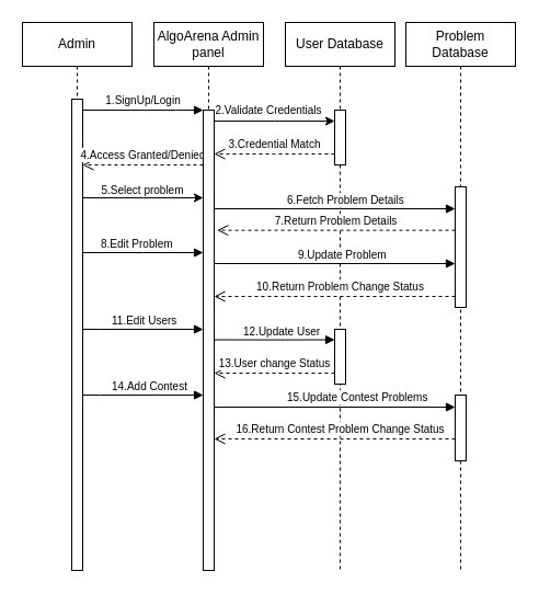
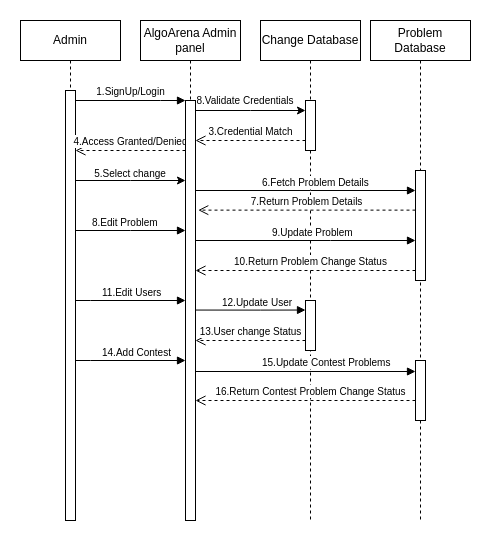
  <mxCell id="0" />
  <mxCell id="1" parent="0" />
  <mxCell id="2" value="Admin" style="shape=umlLifeline;perimeter=lifelinePerimeter;whiteSpace=wrap;html=1;container=0;dropTarget=0;collapsible=0;recursiveResize=0;outlineConnect=0;portConstraint=eastwest;newEdgeStyle={&quot;edgeStyle&quot;:&quot;elbowEdgeStyle&quot;,&quot;elbow&quot;:&quot;vertical&quot;,&quot;curved&quot;:0,&quot;rounded&quot;:0};" parent="1" vertex="1"><mxGeometry x="20" y="20" width="100" height="500" as="geometry" /></mxCell>
  <mxCell id="3" value="" style="html=1;points=[];perimeter=orthogonalPerimeter;outlineConnect=0;targetShapes=umlLifeline;portConstraint=eastwest;newEdgeStyle={&quot;edgeStyle&quot;:&quot;elbowEdgeStyle&quot;,&quot;elbow&quot;:&quot;vertical&quot;,&quot;curved&quot;:0,&quot;rounded&quot;:0};" parent="2" vertex="1"><mxGeometry x="45" y="70" width="10" height="430" as="geometry" /></mxCell>
  <mxCell id="4" value="AlgoArena Admin panel" style="shape=umlLifeline;perimeter=lifelinePerimeter;whiteSpace=wrap;html=1;container=0;dropTarget=0;collapsible=0;recursiveResize=0;outlineConnect=0;portConstraint=eastwest;newEdgeStyle={&quot;edgeStyle&quot;:&quot;elbowEdgeStyle&quot;,&quot;elbow&quot;:&quot;vertical&quot;,&quot;curved&quot;:0,&quot;rounded&quot;:0};" parent="1" vertex="1"><mxGeometry x="140" y="20" width="100" height="500" as="geometry" /></mxCell>
  <mxCell id="5" value="&lt;font style=&quot;font-size: 10px;&quot;&gt;1.SignUp/Login&lt;/font&gt;" style="html=1;verticalAlign=bottom;endArrow=block;edgeStyle=elbowEdgeStyle;elbow=vertical;curved=0;rounded=0;" parent="1" source="3" target="28" edge="1"><mxGeometry x="-0.008" relative="1" as="geometry"><mxPoint x="175" y="110" as="sourcePoint" /><Array as="points"><mxPoint x="160" y="100" /></Array><mxPoint as="offset" /></mxGeometry></mxCell>
  <mxCell id="6" value="&lt;font style=&quot;font-size: 10px;&quot;&gt;4.Access Granted/Denied&lt;/font&gt;" style="html=1;verticalAlign=bottom;endArrow=open;dashed=1;endSize=8;edgeStyle=elbowEdgeStyle;elbow=vertical;curved=0;rounded=0;" parent="1" edge="1"><mxGeometry relative="1" as="geometry"><mxPoint x="75" y="150" as="targetPoint" /><Array as="points"><mxPoint x="170" y="150" /></Array><mxPoint x="185" y="150" as="sourcePoint" /><mxPoint as="offset" /></mxGeometry></mxCell>
- <mxCell id="7" value="User Database" style="shape=umlLifeline;perimeter=lifelinePerimeter;whiteSpace=wrap;html=1;container=0;dropTarget=0;collapsible=0;recursiveResize=0;outlineConnect=0;portConstraint=eastwest;newEdgeStyle={&quot;edgeStyle&quot;:&quot;elbowEdgeStyle&quot;,&quot;elbow&quot;:&quot;vertical&quot;,&quot;curved&quot;:0,&quot;rounded&quot;:0};" parent="1" vertex="1"><mxGeometry x="260" y="20" width="100" height="500" as="geometry" /></mxCell>
+ <mxCell id="7" value="Change Database" style="shape=umlLifeline;perimeter=lifelinePerimeter;whiteSpace=wrap;html=1;container=0;dropTarget=0;collapsible=0;recursiveResize=0;outlineConnect=0;portConstraint=eastwest;newEdgeStyle={&quot;edgeStyle&quot;:&quot;elbowEdgeStyle&quot;,&quot;elbow&quot;:&quot;vertical&quot;,&quot;curved&quot;:0,&quot;rounded&quot;:0};" parent="1" vertex="1"><mxGeometry x="260" y="20" width="100" height="500" as="geometry" /></mxCell>
  <mxCell id="8" value="" style="html=1;points=[];perimeter=orthogonalPerimeter;outlineConnect=0;targetShapes=umlLifeline;portConstraint=eastwest;newEdgeStyle={&quot;edgeStyle&quot;:&quot;elbowEdgeStyle&quot;,&quot;elbow&quot;:&quot;vertical&quot;,&quot;curved&quot;:0,&quot;rounded&quot;:0};" parent="7" vertex="1"><mxGeometry x="45" y="80" width="10" height="50" as="geometry" /></mxCell>
  <mxCell id="9" value="" style="html=1;points=[];perimeter=orthogonalPerimeter;outlineConnect=0;targetShapes=umlLifeline;portConstraint=eastwest;newEdgeStyle={&quot;edgeStyle&quot;:&quot;elbowEdgeStyle&quot;,&quot;elbow&quot;:&quot;vertical&quot;,&quot;curved&quot;:0,&quot;rounded&quot;:0};" parent="7" vertex="1"><mxGeometry x="45" y="280" width="10" height="50" as="geometry" /></mxCell>
  <mxCell id="10" value="Problem Database" style="shape=umlLifeline;perimeter=lifelinePerimeter;whiteSpace=wrap;html=1;container=0;dropTarget=0;collapsible=0;recursiveResize=0;outlineConnect=0;portConstraint=eastwest;newEdgeStyle={&quot;edgeStyle&quot;:&quot;elbowEdgeStyle&quot;,&quot;elbow&quot;:&quot;vertical&quot;,&quot;curved&quot;:0,&quot;rounded&quot;:0};" parent="1" vertex="1"><mxGeometry x="370" y="20" width="100" height="500" as="geometry" /></mxCell>
  <mxCell id="11" value="" style="html=1;points=[];perimeter=orthogonalPerimeter;outlineConnect=0;targetShapes=umlLifeline;portConstraint=eastwest;newEdgeStyle={&quot;edgeStyle&quot;:&quot;elbowEdgeStyle&quot;,&quot;elbow&quot;:&quot;vertical&quot;,&quot;curved&quot;:0,&quot;rounded&quot;:0};" parent="10" vertex="1"><mxGeometry x="45" y="150" width="10" height="110" as="geometry" /></mxCell>
  <mxCell id="12" value="" style="html=1;points=[];perimeter=orthogonalPerimeter;outlineConnect=0;targetShapes=umlLifeline;portConstraint=eastwest;newEdgeStyle={&quot;edgeStyle&quot;:&quot;elbowEdgeStyle&quot;,&quot;elbow&quot;:&quot;vertical&quot;,&quot;curved&quot;:0,&quot;rounded&quot;:0};" parent="10" vertex="1"><mxGeometry x="45" y="340" width="10" height="60" as="geometry" /></mxCell>
  <mxCell id="13" value="" style="endArrow=classic;html=1;rounded=0;" parent="1" source="28" target="8" edge="1"><mxGeometry width="50" height="50" relative="1" as="geometry"><mxPoint x="200" y="110" as="sourcePoint" /><mxPoint x="430" y="190" as="targetPoint" /><Array as="points"><mxPoint x="250" y="110" /></Array></mxGeometry></mxCell>
- <mxCell id="14" value="&lt;font style=&quot;font-size: 10px;&quot;&gt;2.Validate Credentials&lt;/font&gt;" style="text;html=1;align=center;verticalAlign=middle;whiteSpace=wrap;rounded=0;" parent="1" vertex="1"><mxGeometry x="190" y="90" width="110" height="20" as="geometry" /></mxCell>
+ <mxCell id="14" value="&lt;font style=&quot;font-size: 10px;&quot;&gt;8.Validate Credentials&lt;/font&gt;" style="text;html=1;align=center;verticalAlign=middle;whiteSpace=wrap;rounded=0;" parent="1" vertex="1"><mxGeometry x="190" y="90" width="110" height="20" as="geometry" /></mxCell>
  <mxCell id="15" value="&lt;font style=&quot;font-size: 10px;&quot;&gt;3.Credential Match&lt;/font&gt;" style="html=1;verticalAlign=bottom;endArrow=open;dashed=1;endSize=8;curved=0;rounded=0;" parent="1" source="8" target="28" edge="1"><mxGeometry x="-0.0" relative="1" as="geometry"><mxPoint x="300" y="140" as="sourcePoint" /><mxPoint x="200" y="140" as="targetPoint" /><Array as="points"><mxPoint x="250" y="140" /></Array><mxPoint as="offset" /></mxGeometry></mxCell>
  <mxCell id="16" value="" style="endArrow=classic;html=1;rounded=0;" parent="1" source="3" target="28" edge="1"><mxGeometry width="50" height="50" relative="1" as="geometry"><mxPoint x="80" y="180" as="sourcePoint" /><mxPoint x="180" y="180" as="targetPoint" /><Array as="points"><mxPoint x="130" y="180" /></Array></mxGeometry></mxCell>
- <mxCell id="17" value="&lt;span style=&quot;font-size: 10px;&quot;&gt;5.Select problem&lt;/span&gt;" style="text;html=1;align=center;verticalAlign=middle;whiteSpace=wrap;rounded=0;" parent="1" vertex="1"><mxGeometry x="90" y="167.5" width="80" height="10" as="geometry" /></mxCell>
+ <mxCell id="17" value="&lt;span style=&quot;font-size: 10px;&quot;&gt;5.Select change&lt;/span&gt;" style="text;html=1;align=center;verticalAlign=middle;whiteSpace=wrap;rounded=0;" parent="1" vertex="1"><mxGeometry x="90" y="167.5" width="80" height="10" as="geometry" /></mxCell>
  <mxCell id="18" value="&lt;font style=&quot;font-size: 10px;&quot;&gt;7.Return Problem Details&lt;/font&gt;" style="html=1;verticalAlign=bottom;endArrow=open;dashed=1;endSize=8;curved=0;rounded=0;" parent="1" source="11" edge="1"><mxGeometry relative="1" as="geometry"><mxPoint x="410" y="210" as="sourcePoint" /><mxPoint x="197.75" y="209.64" as="targetPoint" /></mxGeometry></mxCell>
  <mxCell id="19" value="" style="endArrow=block;endFill=1;html=1;edgeStyle=orthogonalEdgeStyle;align=left;verticalAlign=top;rounded=0;" parent="1" source="28" target="11" edge="1"><mxGeometry x="-0.938" y="-60" relative="1" as="geometry"><mxPoint x="200" y="190.003" as="sourcePoint" /><mxPoint x="410" y="190" as="targetPoint" /><Array as="points"><mxPoint x="310" y="190" /><mxPoint x="310" y="190" /></Array><mxPoint as="offset" /></mxGeometry></mxCell>
  <mxCell id="20" value="&lt;font style=&quot;font-size: 10px;&quot;&gt;6.Fetch Problem Details&lt;/font&gt;" style="edgeLabel;resizable=0;html=1;align=left;verticalAlign=bottom;" parent="19" connectable="0" vertex="1"><mxGeometry x="-1" relative="1" as="geometry"><mxPoint x="65" as="offset" /></mxGeometry></mxCell>
  <mxCell id="21" value="" style="endArrow=block;endFill=1;html=1;edgeStyle=orthogonalEdgeStyle;align=left;verticalAlign=top;rounded=0;" parent="1" source="3" target="28" edge="1"><mxGeometry x="-1" relative="1" as="geometry"><mxPoint x="80" y="230" as="sourcePoint" /><mxPoint x="190" y="231" as="targetPoint" /><Array as="points"><mxPoint x="130" y="230" /><mxPoint x="130" y="230" /></Array></mxGeometry></mxCell>
  <mxCell id="22" value="&lt;span style=&quot;font-size: 10px;&quot;&gt;8.Edit Problem&lt;/span&gt;" style="edgeLabel;resizable=0;html=1;align=left;verticalAlign=bottom;" parent="21" connectable="0" vertex="1"><mxGeometry x="-1" relative="1" as="geometry"><mxPoint x="15" as="offset" /></mxGeometry></mxCell>
  <mxCell id="23" value="" style="endArrow=block;endFill=1;html=1;edgeStyle=orthogonalEdgeStyle;align=left;verticalAlign=top;rounded=0;" parent="1" source="28" target="11" edge="1"><mxGeometry x="-1" relative="1" as="geometry"><mxPoint x="200" y="240" as="sourcePoint" /><mxPoint x="390" y="240" as="targetPoint" /><Array as="points"><mxPoint x="330" y="240" /><mxPoint x="330" y="240" /></Array></mxGeometry></mxCell>
  <mxCell id="24" value="&lt;span style=&quot;font-size: 10px;&quot;&gt;9.Update Problem&lt;/span&gt;" style="edgeLabel;resizable=0;html=1;align=left;verticalAlign=bottom;" parent="23" connectable="0" vertex="1"><mxGeometry x="-1" relative="1" as="geometry"><mxPoint x="75" as="offset" /></mxGeometry></mxCell>
  <mxCell id="25" value="&lt;span style=&quot;font-size: 10px;&quot;&gt;10.Return Problem Change Status&lt;/span&gt;" style="html=1;verticalAlign=bottom;endArrow=open;dashed=1;endSize=8;curved=0;rounded=0;" parent="1" source="11" target="28" edge="1"><mxGeometry x="-0.045" relative="1" as="geometry"><mxPoint x="415" y="280" as="sourcePoint" /><mxPoint x="360" y="270" as="targetPoint" /><Array as="points"><mxPoint x="380" y="270" /><mxPoint x="370" y="270" /><mxPoint x="360" y="270" /></Array><mxPoint as="offset" /></mxGeometry></mxCell>
  <mxCell id="26" value="" style="endArrow=block;endFill=1;html=1;edgeStyle=orthogonalEdgeStyle;align=left;verticalAlign=top;rounded=0;" parent="1" source="3" target="28" edge="1"><mxGeometry x="-1" relative="1" as="geometry"><mxPoint x="80" y="290" as="sourcePoint" /><mxPoint x="180" y="290" as="targetPoint" /><Array as="points"><mxPoint x="90" y="300" /><mxPoint x="90" y="300" /></Array></mxGeometry></mxCell>
  <mxCell id="27" value="&lt;span style=&quot;font-size: 10px;&quot;&gt;11.Edit Users&lt;/span&gt;" style="edgeLabel;resizable=0;html=1;align=left;verticalAlign=bottom;" parent="26" connectable="0" vertex="1"><mxGeometry x="-1" relative="1" as="geometry"><mxPoint x="25" as="offset" /></mxGeometry></mxCell>
  <mxCell id="28" value="" style="html=1;points=[];perimeter=orthogonalPerimeter;outlineConnect=0;targetShapes=umlLifeline;portConstraint=eastwest;newEdgeStyle={&quot;edgeStyle&quot;:&quot;elbowEdgeStyle&quot;,&quot;elbow&quot;:&quot;vertical&quot;,&quot;curved&quot;:0,&quot;rounded&quot;:0};" parent="1" vertex="1"><mxGeometry x="185" y="100" width="10" height="420" as="geometry" /></mxCell>
  <mxCell id="29" value="" style="endArrow=block;endFill=1;html=1;edgeStyle=orthogonalEdgeStyle;align=left;verticalAlign=top;rounded=0;" parent="1" edge="1"><mxGeometry x="-1" relative="1" as="geometry"><mxPoint x="195" y="309.55" as="sourcePoint" /><mxPoint x="305" y="309.55" as="targetPoint" /><Array as="points"><mxPoint x="260" y="309.55" /><mxPoint x="260" y="309.55" /></Array></mxGeometry></mxCell>
  <mxCell id="30" value="&lt;span style=&quot;font-size: 10px;&quot;&gt;12.Update User&lt;/span&gt;" style="edgeLabel;resizable=0;html=1;align=left;verticalAlign=bottom;" parent="29" connectable="0" vertex="1"><mxGeometry x="-1" relative="1" as="geometry"><mxPoint x="25" as="offset" /></mxGeometry></mxCell>
  <mxCell id="31" value="&lt;span style=&quot;font-size: 10px;&quot;&gt;13.User change Status&lt;/span&gt;" style="html=1;verticalAlign=bottom;endArrow=open;dashed=1;endSize=8;curved=0;rounded=0;" parent="1" edge="1"><mxGeometry relative="1" as="geometry"><mxPoint x="305" y="340" as="sourcePoint" /><mxPoint x="195" y="340" as="targetPoint" /><Array as="points"><mxPoint x="270" y="340" /><mxPoint x="240" y="340" /></Array><mxPoint as="offset" /></mxGeometry></mxCell>
  <mxCell id="32" value="" style="endArrow=block;endFill=1;html=1;edgeStyle=orthogonalEdgeStyle;align=left;verticalAlign=top;rounded=0;" parent="1" edge="1"><mxGeometry x="-1" relative="1" as="geometry"><mxPoint x="75" y="360" as="sourcePoint" /><mxPoint x="185" y="360" as="targetPoint" /><Array as="points"><mxPoint x="90" y="360" /><mxPoint x="90" y="360" /></Array></mxGeometry></mxCell>
  <mxCell id="33" value="&lt;span style=&quot;font-size: 10px;&quot;&gt;14.Add Contest&lt;/span&gt;" style="edgeLabel;resizable=0;html=1;align=left;verticalAlign=bottom;" parent="32" connectable="0" vertex="1"><mxGeometry x="-1" relative="1" as="geometry"><mxPoint x="25" as="offset" /></mxGeometry></mxCell>
  <mxCell id="34" value="" style="endArrow=block;endFill=1;html=1;edgeStyle=orthogonalEdgeStyle;align=left;verticalAlign=top;rounded=0;" parent="1" target="12" edge="1"><mxGeometry x="-1" relative="1" as="geometry"><mxPoint x="195" y="370" as="sourcePoint" /><mxPoint x="305" y="370" as="targetPoint" /><Array as="points"><mxPoint x="195" y="371" /></Array></mxGeometry></mxCell>
  <mxCell id="35" value="&lt;span style=&quot;font-size: 10px;&quot;&gt;15.Update Contest Problems&lt;/span&gt;" style="edgeLabel;resizable=0;html=1;align=left;verticalAlign=bottom;" parent="34" connectable="0" vertex="1"><mxGeometry x="-1" relative="1" as="geometry"><mxPoint x="65" as="offset" /></mxGeometry></mxCell>
  <mxCell id="36" value="&lt;span style=&quot;font-size: 10px;&quot;&gt;16.Return Contest Problem Change Status&lt;/span&gt;" style="html=1;verticalAlign=bottom;endArrow=open;dashed=1;endSize=8;curved=0;rounded=0;" parent="1" edge="1"><mxGeometry x="-0.045" relative="1" as="geometry"><mxPoint x="415" y="400" as="sourcePoint" /><mxPoint x="195" y="400" as="targetPoint" /><Array as="points"><mxPoint x="380" y="400" /><mxPoint x="370" y="400" /><mxPoint x="360" y="400" /></Array><mxPoint as="offset" /></mxGeometry></mxCell>
